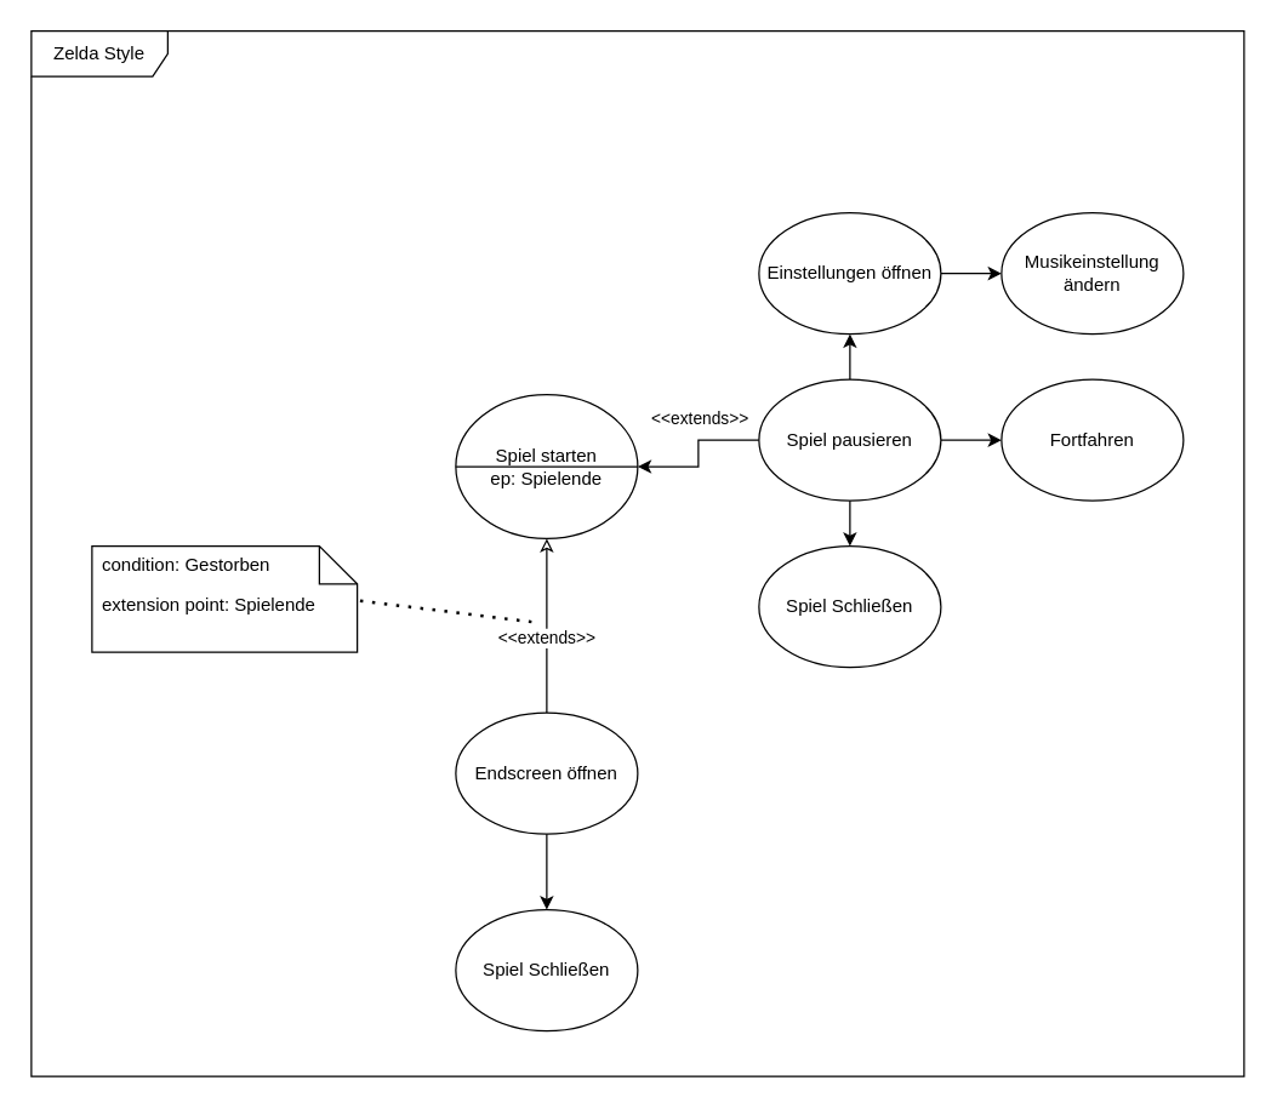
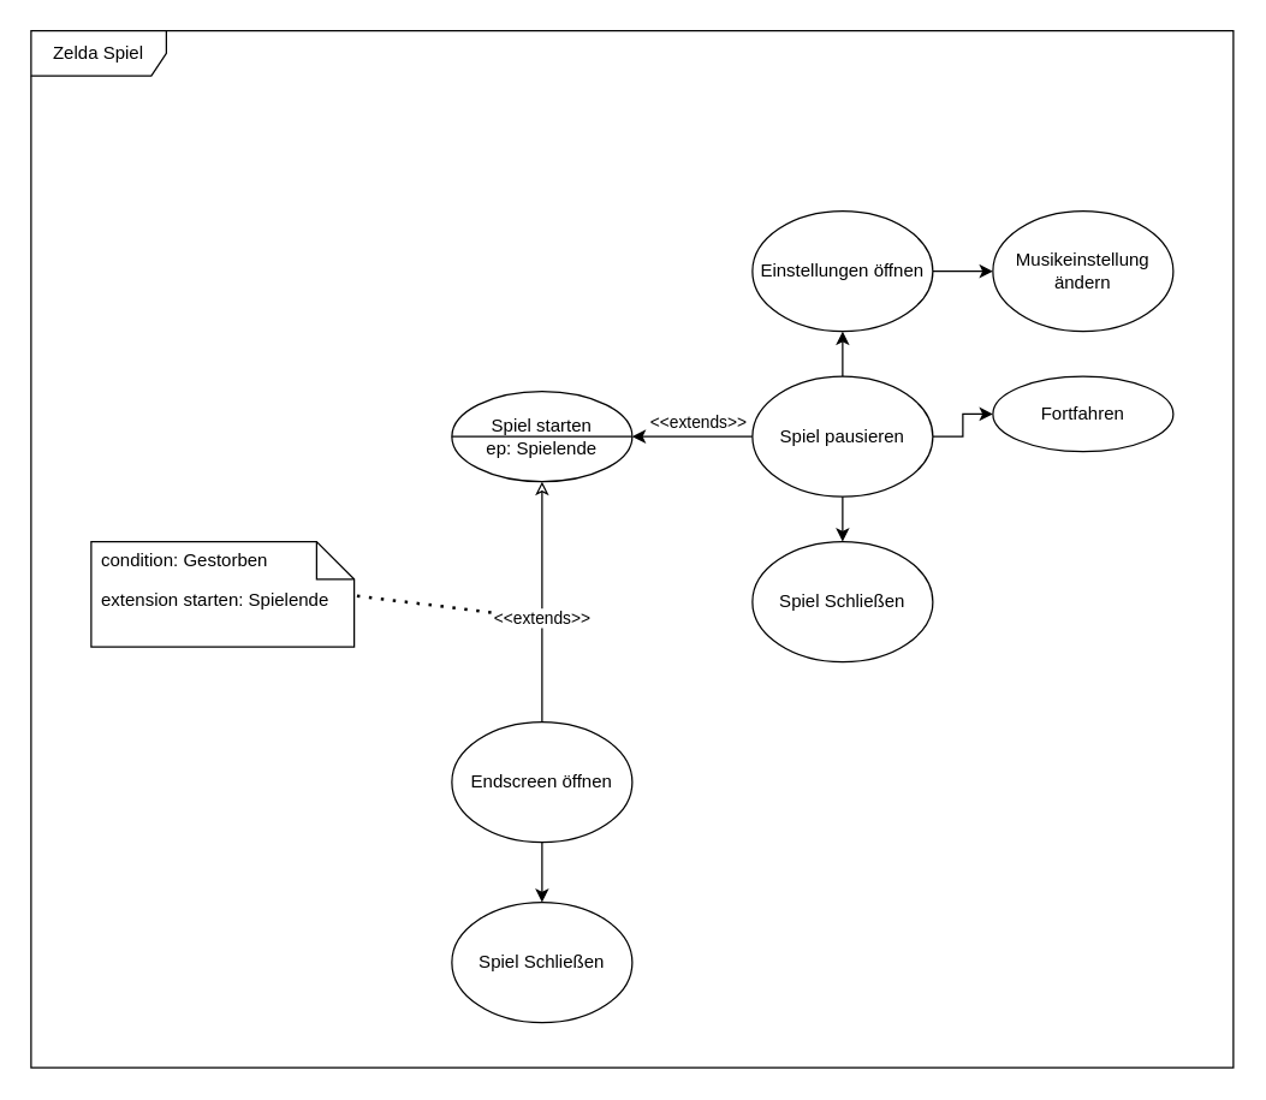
  <mxCell id="0" />
  <mxCell id="1" parent="0" />
  <mxCell id="2" style="edgeStyle=orthogonalEdgeStyle;rounded=0;orthogonalLoop=1;jettySize=auto;html=1;" parent="1" source="3" target="4" edge="1"><mxGeometry relative="1" as="geometry" /></mxCell>
  <mxCell id="3" value="Einstellungen öffn&lt;span style=&quot;background-color: transparent; color: light-dark(rgb(0, 0, 0), rgb(255, 255, 255));&quot;&gt;en&lt;/span&gt;" style="ellipse;whiteSpace=wrap;html=1;" parent="1" vertex="1"><mxGeometry x="500" y="140" width="120" height="80" as="geometry" /></mxCell>
  <mxCell id="4" value="Musikeinstellung ändern" style="ellipse;whiteSpace=wrap;html=1;" parent="1" vertex="1"><mxGeometry x="660" y="140" width="120" height="80" as="geometry" /></mxCell>
  <mxCell id="5" style="edgeStyle=orthogonalEdgeStyle;rounded=0;orthogonalLoop=1;jettySize=auto;html=1;" parent="1" source="9" target="3" edge="1"><mxGeometry relative="1" as="geometry" /></mxCell>
  <mxCell id="6" style="edgeStyle=orthogonalEdgeStyle;rounded=0;orthogonalLoop=1;jettySize=auto;html=1;" parent="1" source="9" target="16" edge="1"><mxGeometry relative="1" as="geometry"><mxPoint x="420" y="280" as="targetPoint" /></mxGeometry></mxCell>
  <mxCell id="7" value="&amp;lt;&amp;lt;extends&amp;gt;&amp;gt;" style="edgeLabel;html=1;align=center;verticalAlign=middle;resizable=0;points=[];" parent="6" vertex="1" connectable="0"><mxGeometry x="-0.188" y="5" relative="1" as="geometry"><mxPoint x="-5" y="-15" as="offset" /></mxGeometry></mxCell>
  <mxCell id="8" value="" style="edgeStyle=orthogonalEdgeStyle;rounded=0;orthogonalLoop=1;jettySize=auto;html=1;" parent="1" source="9" target="18" edge="1"><mxGeometry relative="1" as="geometry" /></mxCell>
  <mxCell id="9" value="Spiel pausieren" style="ellipse;whiteSpace=wrap;html=1;" parent="1" vertex="1"><mxGeometry x="500" y="250" width="120" height="80" as="geometry" /></mxCell>
- <mxCell id="10" value="Zelda Style" style="shape=umlFrame;whiteSpace=wrap;html=1;pointerEvents=0;width=90;height=30;" parent="1" vertex="1"><mxGeometry x="20" y="20" width="800" height="690" as="geometry" /></mxCell>
- <mxCell id="11" value="extension point: Spielende" style="shape=note2;boundedLbl=1;whiteSpace=wrap;html=1;size=25;verticalAlign=top;align=left;spacingLeft=5;" parent="1" vertex="1"><mxGeometry x="60" y="360" width="175" height="70" as="geometry" /></mxCell>
+ <mxCell id="10" value="Zelda Spiel" style="shape=umlFrame;whiteSpace=wrap;html=1;pointerEvents=0;width=90;height=30;" parent="1" vertex="1"><mxGeometry x="20" y="20" width="800" height="690" as="geometry" /></mxCell>
+ <mxCell id="11" value="extension starten: Spielende" style="shape=note2;boundedLbl=1;whiteSpace=wrap;html=1;size=25;verticalAlign=top;align=left;spacingLeft=5;" parent="1" vertex="1"><mxGeometry x="60" y="360" width="175" height="70" as="geometry" /></mxCell>
  <mxCell id="12" value="condition: Gestorben" style="resizeWidth=1;part=1;strokeColor=none;fillColor=none;align=left;spacingLeft=5;whiteSpace=wrap;html=1;" parent="11" vertex="1"><mxGeometry width="175" height="25" relative="1" as="geometry" /></mxCell>
  <mxCell id="13" value="" style="endArrow=none;dashed=1;html=1;dashPattern=1 3;strokeWidth=2;rounded=0;entryX=0.996;entryY=0.511;entryDx=0;entryDy=0;entryPerimeter=0;" parent="11" target="11" edge="1"><mxGeometry width="50" height="50" relative="1" as="geometry"><mxPoint x="290" y="50" as="sourcePoint" /><mxPoint x="143.75" y="58.333" as="targetPoint" /></mxGeometry></mxCell>
  <mxCell id="14" style="edgeStyle=orthogonalEdgeStyle;rounded=0;orthogonalLoop=1;jettySize=auto;html=1;startArrow=classic;startFill=0;endArrow=none;" parent="1" source="16" target="17" edge="1"><mxGeometry relative="1" as="geometry" /></mxCell>
  <mxCell id="15" value="&amp;lt;&amp;lt;extends&amp;gt;&amp;gt;" style="edgeLabel;html=1;align=center;verticalAlign=middle;resizable=0;points=[];" parent="14" vertex="1" connectable="0"><mxGeometry x="0.14" y="-1" relative="1" as="geometry"><mxPoint y="-1" as="offset" /></mxGeometry></mxCell>
- <mxCell id="16" value="Spiel starten&lt;br&gt;ep: Spielende" style="shape=lineEllipse;perimeter=ellipsePerimeter;whiteSpace=wrap;html=1;backgroundOutline=1;" parent="1" vertex="1"><mxGeometry x="300" y="260" width="120" height="95" as="geometry" /></mxCell>
- <mxCell id="17" value="Endscreen öffnen" style="ellipse;whiteSpace=wrap;html=1;" parent="1" vertex="1"><mxGeometry x="300" y="470" width="120" height="80" as="geometry" /></mxCell>
- <mxCell id="18" value="Fortfahren" style="ellipse;whiteSpace=wrap;html=1;" parent="1" vertex="1"><mxGeometry x="660" y="250" width="120" height="80" as="geometry" /></mxCell>
+ <mxCell id="16" value="Spiel starten&lt;br&gt;ep: Spielende" style="shape=lineEllipse;perimeter=ellipsePerimeter;whiteSpace=wrap;html=1;backgroundOutline=1;" parent="1" vertex="1"><mxGeometry x="300" y="260" width="120" height="60" as="geometry" /></mxCell>
+ <mxCell id="17" value="Endscreen öffnen" style="ellipse;whiteSpace=wrap;html=1;" parent="1" vertex="1"><mxGeometry x="300" y="480" width="120" height="80" as="geometry" /></mxCell>
+ <mxCell id="18" value="Fortfahren" style="ellipse;whiteSpace=wrap;html=1;" parent="1" vertex="1"><mxGeometry x="660" y="250" width="120" height="50" as="geometry" /></mxCell>
  <mxCell id="19" value="Spiel Schließen" style="ellipse;whiteSpace=wrap;html=1;" vertex="1" parent="1"><mxGeometry x="500" y="360" width="120" height="80" as="geometry" /></mxCell>
  <mxCell id="20" value="" style="edgeStyle=orthogonalEdgeStyle;rounded=0;orthogonalLoop=1;jettySize=auto;html=1;" edge="1" parent="1" source="17" target="22"><mxGeometry relative="1" as="geometry"><mxPoint x="630" y="300" as="sourcePoint" /><mxPoint x="670" y="300" as="targetPoint" /></mxGeometry></mxCell>
  <mxCell id="21" value="" style="edgeStyle=orthogonalEdgeStyle;rounded=0;orthogonalLoop=1;jettySize=auto;html=1;" edge="1" parent="1" source="9" target="19"><mxGeometry relative="1" as="geometry"><mxPoint x="640" y="310" as="sourcePoint" /><mxPoint x="680" y="310" as="targetPoint" /></mxGeometry></mxCell>
  <mxCell id="22" value="Spiel Schließen" style="ellipse;whiteSpace=wrap;html=1;" vertex="1" parent="1"><mxGeometry x="300" y="600" width="120" height="80" as="geometry" /></mxCell>
